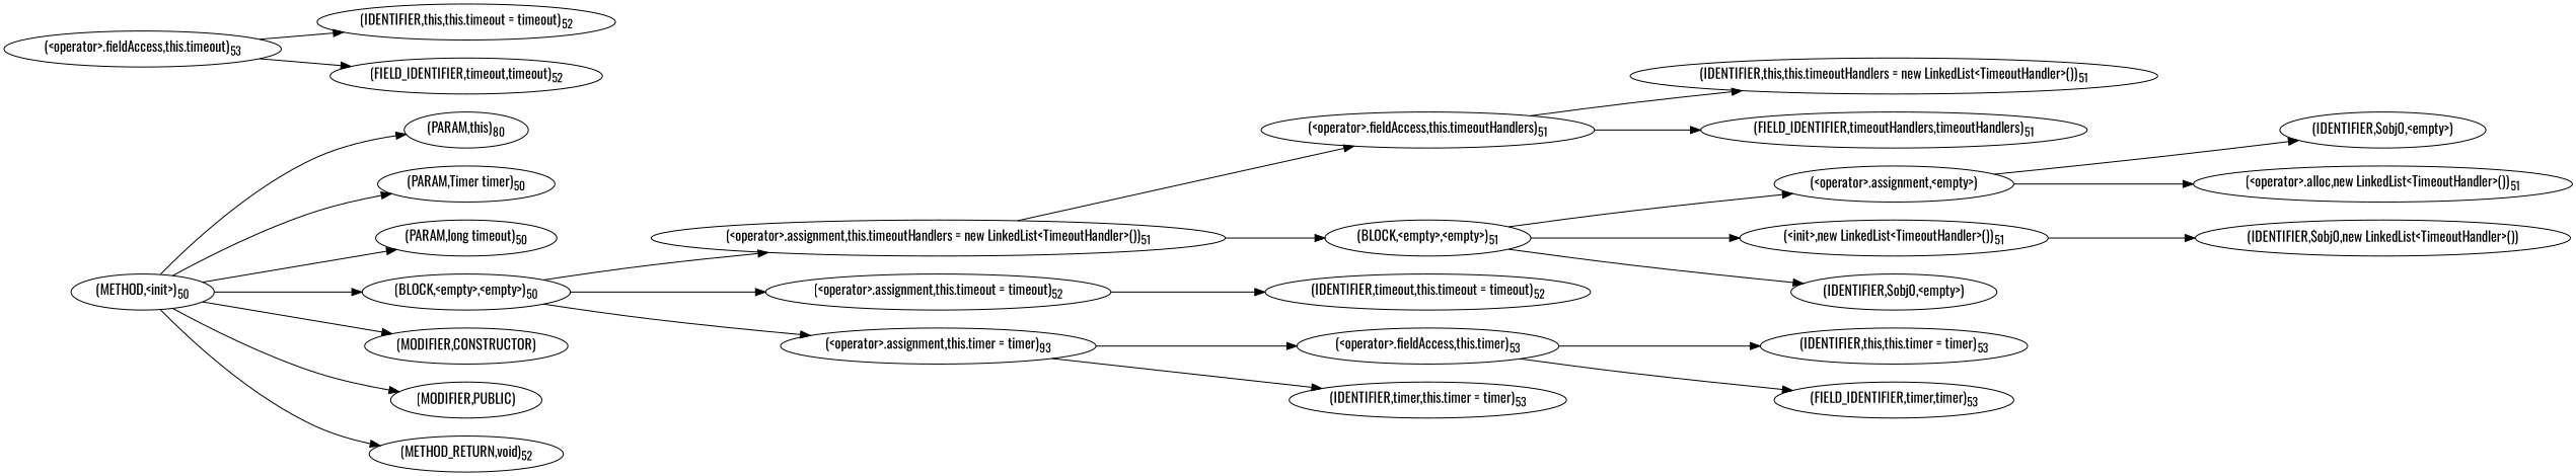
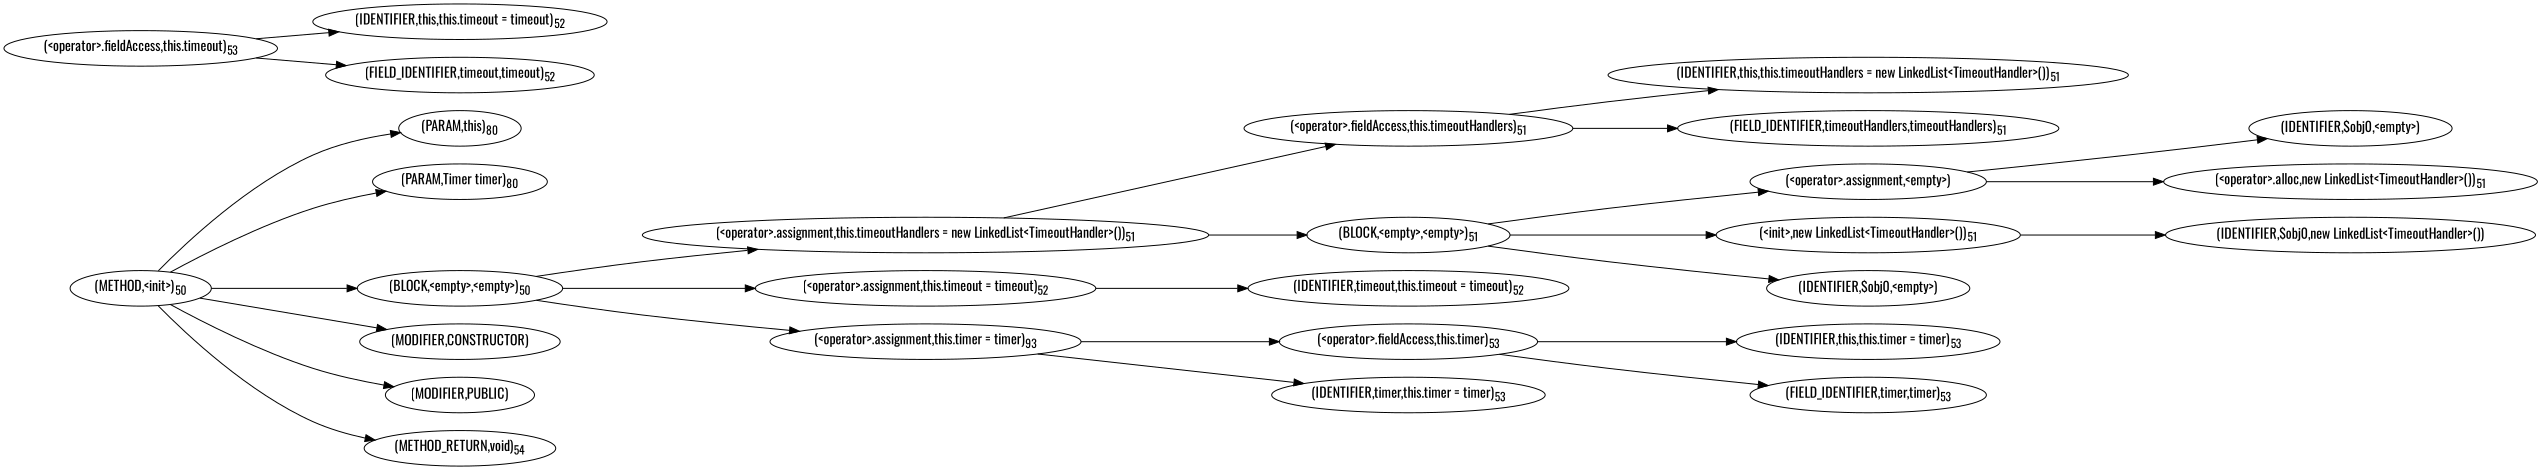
  digraph {
    fontname=Oswald
    rankdir=LR
    node [fontname=Oswald]
    edge [fontname=Oswald]
    n1 [label=<(METHOD,&lt;init&gt;)<SUB>50</SUB>>]
    n2 [label=<(PARAM,this)<SUB>80</SUB>>]
-   n3 [label=<(PARAM,Timer timer)<SUB>50</SUB>>]
-   n4 [label=<(PARAM,long timeout)<SUB>50</SUB>>]
+   n3 [label=<(PARAM,Timer timer)<SUB>80</SUB>>]
    n5 [label=<(BLOCK,&lt;empty&gt;,&lt;empty&gt;)<SUB>50</SUB>>]
    n6 [label=<(MODIFIER,CONSTRUCTOR)>]
    n7 [label=<(MODIFIER,PUBLIC)>]
-   n8 [label=<(METHOD_RETURN,void)<SUB>52</SUB>>]
+   n8 [label=<(METHOD_RETURN,void)<SUB>54</SUB>>]
    n9 [label=<(&lt;operator&gt;.assignment,this.timeoutHandlers = new LinkedList&lt;TimeoutHandler&gt;())<SUB>51</SUB>>]
    n10 [label=<(&lt;operator&gt;.assignment,this.timeout = timeout)<SUB>52</SUB>>]
    n11 [label=<(&lt;operator&gt;.assignment,this.timer = timer)<SUB>93</SUB>>]
    n12 [label=<(&lt;operator&gt;.fieldAccess,this.timeoutHandlers)<SUB>51</SUB>>]
    n13 [label=<(BLOCK,&lt;empty&gt;,&lt;empty&gt;)<SUB>51</SUB>>]
    n14 [label=<(IDENTIFIER,timeout,this.timeout = timeout)<SUB>52</SUB>>]
    n15 [label=<(&lt;operator&gt;.fieldAccess,this.timer)<SUB>53</SUB>>]
    n16 [label=<(IDENTIFIER,timer,this.timer = timer)<SUB>53</SUB>>]
    n17 [label=<(IDENTIFIER,this,this.timeoutHandlers = new LinkedList&lt;TimeoutHandler&gt;())<SUB>51</SUB>>]
    n18 [label=<(FIELD_IDENTIFIER,timeoutHandlers,timeoutHandlers)<SUB>51</SUB>>]
    n19 [label=<(&lt;operator&gt;.assignment,&lt;empty&gt;)>]
    n20 [label=<(&lt;init&gt;,new LinkedList&lt;TimeoutHandler&gt;())<SUB>51</SUB>>]
    n21 [label=<(IDENTIFIER,$obj0,&lt;empty&gt;)>]
    n22 [label=<(IDENTIFIER,$obj0,&lt;empty&gt;)>]
    n23 [label=<(&lt;operator&gt;.alloc,new LinkedList&lt;TimeoutHandler&gt;())<SUB>51</SUB>>]
    n24 [label=<(IDENTIFIER,$obj0,new LinkedList&lt;TimeoutHandler&gt;())>]
    n25 [label=<(&lt;operator&gt;.fieldAccess,this.timeout)<SUB>53</SUB>>]
    n26 [label=<(IDENTIFIER,this,this.timeout = timeout)<SUB>52</SUB>>]
    n27 [label=<(FIELD_IDENTIFIER,timeout,timeout)<SUB>52</SUB>>]
    n28 [label=<(IDENTIFIER,this,this.timer = timer)<SUB>53</SUB>>]
    n29 [label=<(FIELD_IDENTIFIER,timer,timer)<SUB>53</SUB>>]
    n1 -> n2
    n1 -> n3
-   n1 -> n4
    n1 -> n5
    n1 -> n6
    n1 -> n7
    n1 -> n8
    n5 -> n9
    n5 -> n10
    n5 -> n11
    n9 -> n12
    n9 -> n13
    n10 -> n14
    n11 -> n15
    n11 -> n16
    n12 -> n17
    n12 -> n18
    n13 -> n19
    n13 -> n20
    n13 -> n21
    n15 -> n28
    n15 -> n29
    n19 -> n22
    n19 -> n23
    n20 -> n24
    n25 -> n26
    n25 -> n27
  }
